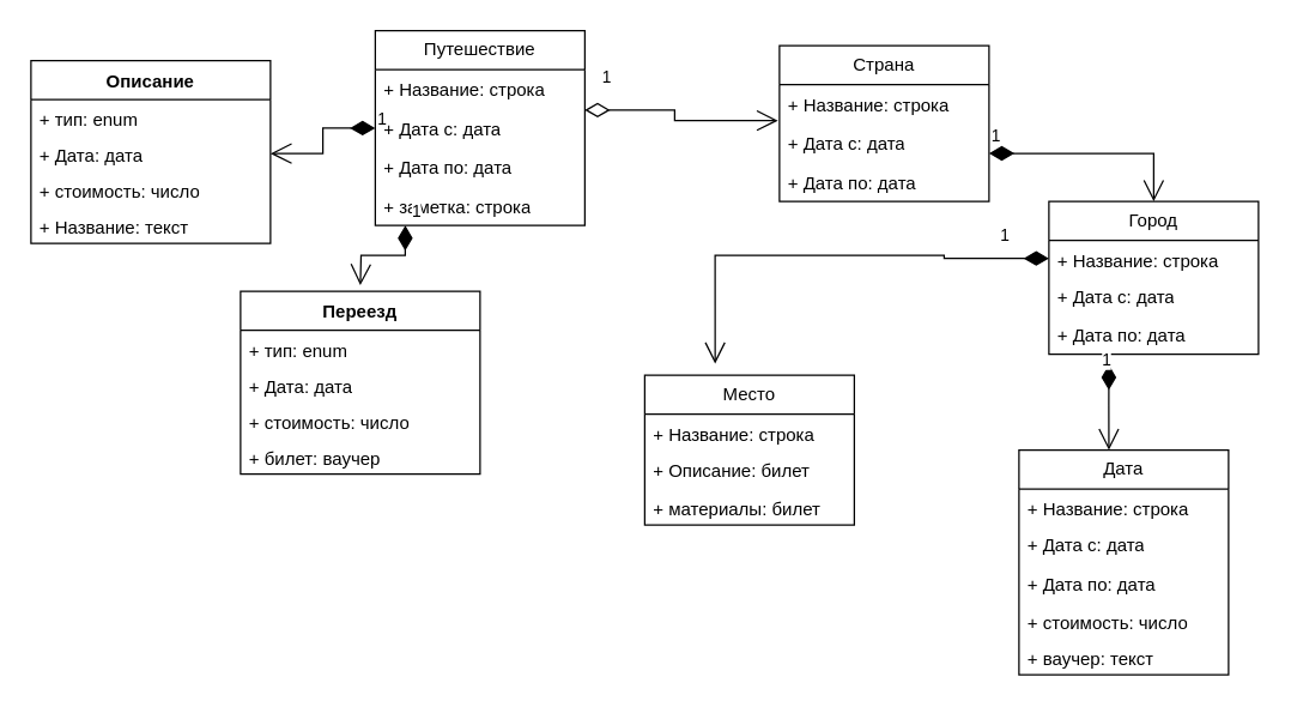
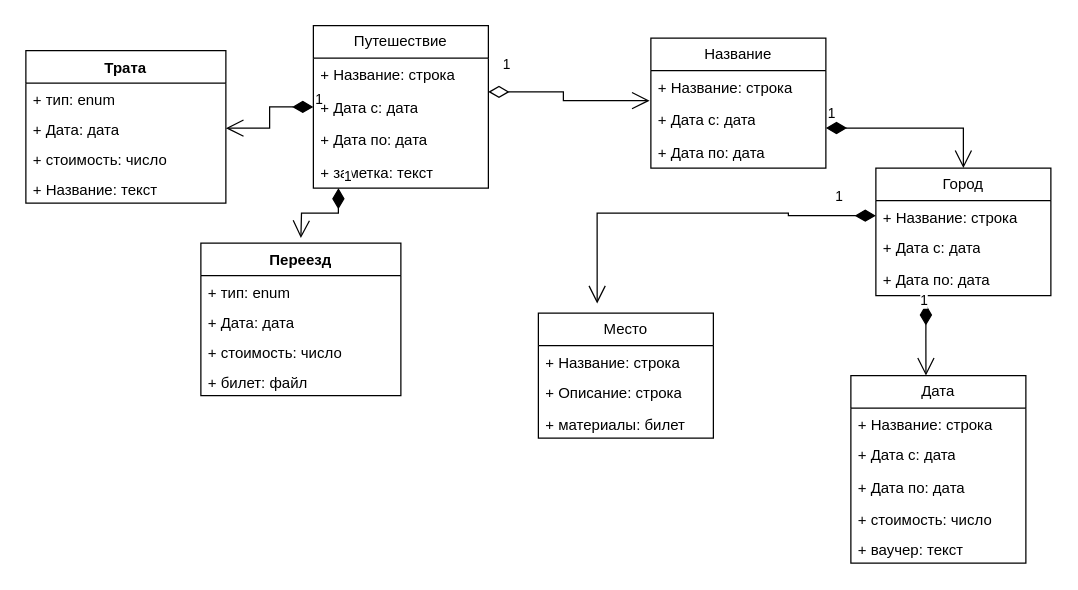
  <mxCell id="0" />
  <mxCell id="1" parent="0" />
  <mxCell id="2" value="Путешествие" style="swimlane;fontStyle=0;childLayout=stackLayout;horizontal=1;startSize=26;fillColor=none;horizontalStack=0;resizeParent=1;resizeParentMax=0;resizeLast=0;collapsible=1;marginBottom=0;whiteSpace=wrap;html=1;" parent="1" vertex="1"><mxGeometry x="250" y="20" width="140" height="130" as="geometry" /></mxCell>
  <mxCell id="3" value="+ Название: строка" style="text;strokeColor=none;fillColor=none;align=left;verticalAlign=top;spacingLeft=4;spacingRight=4;overflow=hidden;rotatable=0;points=[[0,0.5],[1,0.5]];portConstraint=eastwest;whiteSpace=wrap;html=1;" parent="2" vertex="1"><mxGeometry y="26" width="140" height="26" as="geometry" /></mxCell>
  <mxCell id="4" value="+ Дата с: дата" style="text;strokeColor=none;fillColor=none;align=left;verticalAlign=top;spacingLeft=4;spacingRight=4;overflow=hidden;rotatable=0;points=[[0,0.5],[1,0.5]];portConstraint=eastwest;whiteSpace=wrap;html=1;" parent="2" vertex="1"><mxGeometry y="52" width="140" height="26" as="geometry" /></mxCell>
  <mxCell id="5" value="+ Дата по: дата" style="text;strokeColor=none;fillColor=none;align=left;verticalAlign=top;spacingLeft=4;spacingRight=4;overflow=hidden;rotatable=0;points=[[0,0.5],[1,0.5]];portConstraint=eastwest;whiteSpace=wrap;html=1;" parent="2" vertex="1"><mxGeometry y="78" width="140" height="26" as="geometry" /></mxCell>
- <mxCell id="6" value="+ заметка: строка" style="text;strokeColor=none;fillColor=none;align=left;verticalAlign=top;spacingLeft=4;spacingRight=4;overflow=hidden;rotatable=0;points=[[0,0.5],[1,0.5]];portConstraint=eastwest;whiteSpace=wrap;html=1;" parent="2" vertex="1"><mxGeometry y="104" width="140" height="26" as="geometry" /></mxCell>
- <mxCell id="7" value="Страна" style="swimlane;fontStyle=0;childLayout=stackLayout;horizontal=1;startSize=26;fillColor=none;horizontalStack=0;resizeParent=1;resizeParentMax=0;resizeLast=0;collapsible=1;marginBottom=0;whiteSpace=wrap;html=1;" parent="1" vertex="1"><mxGeometry x="520" y="30" width="140" height="104" as="geometry" /></mxCell>
+ <mxCell id="6" value="+ заметка: текст" style="text;strokeColor=none;fillColor=none;align=left;verticalAlign=top;spacingLeft=4;spacingRight=4;overflow=hidden;rotatable=0;points=[[0,0.5],[1,0.5]];portConstraint=eastwest;whiteSpace=wrap;html=1;" parent="2" vertex="1"><mxGeometry y="104" width="140" height="26" as="geometry" /></mxCell>
+ <mxCell id="7" value="Название" style="swimlane;fontStyle=0;childLayout=stackLayout;horizontal=1;startSize=26;fillColor=none;horizontalStack=0;resizeParent=1;resizeParentMax=0;resizeLast=0;collapsible=1;marginBottom=0;whiteSpace=wrap;html=1;" parent="1" vertex="1"><mxGeometry x="520" y="30" width="140" height="104" as="geometry" /></mxCell>
  <mxCell id="8" value="+ Название: строка" style="text;strokeColor=none;fillColor=none;align=left;verticalAlign=top;spacingLeft=4;spacingRight=4;overflow=hidden;rotatable=0;points=[[0,0.5],[1,0.5]];portConstraint=eastwest;whiteSpace=wrap;html=1;" parent="7" vertex="1"><mxGeometry y="26" width="140" height="26" as="geometry" /></mxCell>
  <mxCell id="9" value="+ Дата с: дата" style="text;strokeColor=none;fillColor=none;align=left;verticalAlign=top;spacingLeft=4;spacingRight=4;overflow=hidden;rotatable=0;points=[[0,0.5],[1,0.5]];portConstraint=eastwest;whiteSpace=wrap;html=1;" parent="7" vertex="1"><mxGeometry y="52" width="140" height="26" as="geometry" /></mxCell>
  <mxCell id="10" value="+ Дата по: дата" style="text;strokeColor=none;fillColor=none;align=left;verticalAlign=top;spacingLeft=4;spacingRight=4;overflow=hidden;rotatable=0;points=[[0,0.5],[1,0.5]];portConstraint=eastwest;whiteSpace=wrap;html=1;" parent="7" vertex="1"><mxGeometry y="78" width="140" height="26" as="geometry" /></mxCell>
  <mxCell id="11" value="1" style="endArrow=open;html=1;endSize=12;startArrow=diamondThin;startSize=14;startFill=0;edgeStyle=orthogonalEdgeStyle;align=left;verticalAlign=bottom;rounded=0;entryX=-0.007;entryY=-0.077;entryDx=0;entryDy=0;entryPerimeter=0;" parent="1" source="4" edge="1"><mxGeometry x="-0.853" y="13" relative="1" as="geometry"><mxPoint x="400" y="180" as="sourcePoint" /><mxPoint x="519.02" y="79.998" as="targetPoint" /><Array as="points"><mxPoint x="450" y="73" /><mxPoint x="450" y="80" /></Array><mxPoint as="offset" /></mxGeometry></mxCell>
  <mxCell id="12" value="Город" style="swimlane;fontStyle=0;childLayout=stackLayout;horizontal=1;startSize=26;fillColor=none;horizontalStack=0;resizeParent=1;resizeParentMax=0;resizeLast=0;collapsible=1;marginBottom=0;whiteSpace=wrap;html=1;" parent="1" vertex="1"><mxGeometry x="700" y="134" width="140" height="102" as="geometry" /></mxCell>
  <mxCell id="13" value="+ Название: строка" style="text;strokeColor=none;fillColor=none;align=left;verticalAlign=top;spacingLeft=4;spacingRight=4;overflow=hidden;rotatable=0;points=[[0,0.5],[1,0.5]];portConstraint=eastwest;whiteSpace=wrap;html=1;" parent="12" vertex="1"><mxGeometry y="26" width="140" height="24" as="geometry" /></mxCell>
  <mxCell id="14" value="+ Дата с: дата" style="text;strokeColor=none;fillColor=none;align=left;verticalAlign=top;spacingLeft=4;spacingRight=4;overflow=hidden;rotatable=0;points=[[0,0.5],[1,0.5]];portConstraint=eastwest;whiteSpace=wrap;html=1;" parent="12" vertex="1"><mxGeometry y="50" width="140" height="26" as="geometry" /></mxCell>
  <mxCell id="15" value="+ Дата по: дата" style="text;strokeColor=none;fillColor=none;align=left;verticalAlign=top;spacingLeft=4;spacingRight=4;overflow=hidden;rotatable=0;points=[[0,0.5],[1,0.5]];portConstraint=eastwest;whiteSpace=wrap;html=1;" parent="12" vertex="1"><mxGeometry y="76" width="140" height="26" as="geometry" /></mxCell>
  <mxCell id="16" value="1" style="endArrow=open;html=1;endSize=12;startArrow=diamondThin;startSize=14;startFill=1;edgeStyle=orthogonalEdgeStyle;align=left;verticalAlign=bottom;rounded=0;exitX=1;exitY=0.769;exitDx=0;exitDy=0;exitPerimeter=0;entryX=0.5;entryY=0;entryDx=0;entryDy=0;" parent="1" source="9" target="12" edge="1"><mxGeometry x="-1" y="3" relative="1" as="geometry"><mxPoint x="664.06" y="84.002" as="sourcePoint" /><mxPoint x="560" y="180" as="targetPoint" /></mxGeometry></mxCell>
  <mxCell id="17" value="Место" style="swimlane;fontStyle=0;childLayout=stackLayout;horizontal=1;startSize=26;fillColor=none;horizontalStack=0;resizeParent=1;resizeParentMax=0;resizeLast=0;collapsible=1;marginBottom=0;whiteSpace=wrap;html=1;" parent="1" vertex="1"><mxGeometry x="430" y="250" width="140" height="100" as="geometry" /></mxCell>
  <mxCell id="18" value="+ Название: строка" style="text;strokeColor=none;fillColor=none;align=left;verticalAlign=top;spacingLeft=4;spacingRight=4;overflow=hidden;rotatable=0;points=[[0,0.5],[1,0.5]];portConstraint=eastwest;whiteSpace=wrap;html=1;" parent="17" vertex="1"><mxGeometry y="26" width="140" height="24" as="geometry" /></mxCell>
- <mxCell id="19" value="&lt;div&gt;+ Описание: билет&lt;br&gt;&lt;/div&gt;&lt;div&gt;&lt;br&gt;&lt;/div&gt;" style="text;strokeColor=none;fillColor=none;align=left;verticalAlign=top;spacingLeft=4;spacingRight=4;overflow=hidden;rotatable=0;points=[[0,0.5],[1,0.5]];portConstraint=eastwest;whiteSpace=wrap;html=1;" parent="17" vertex="1"><mxGeometry y="50" width="140" height="26" as="geometry" /></mxCell>
+ <mxCell id="19" value="&lt;div&gt;+ Описание: строка&lt;br&gt;&lt;/div&gt;&lt;div&gt;&lt;br&gt;&lt;/div&gt;" style="text;strokeColor=none;fillColor=none;align=left;verticalAlign=top;spacingLeft=4;spacingRight=4;overflow=hidden;rotatable=0;points=[[0,0.5],[1,0.5]];portConstraint=eastwest;whiteSpace=wrap;html=1;" parent="17" vertex="1"><mxGeometry y="50" width="140" height="26" as="geometry" /></mxCell>
  <mxCell id="20" value="+ материалы: билет" style="text;strokeColor=none;fillColor=none;align=left;verticalAlign=top;spacingLeft=4;spacingRight=4;overflow=hidden;rotatable=0;points=[[0,0.5],[1,0.5]];portConstraint=eastwest;whiteSpace=wrap;html=1;" parent="17" vertex="1"><mxGeometry y="76" width="140" height="24" as="geometry" /></mxCell>
  <mxCell id="21" value="1" style="endArrow=open;html=1;endSize=12;startArrow=diamondThin;startSize=14;startFill=1;edgeStyle=orthogonalEdgeStyle;align=left;verticalAlign=bottom;rounded=0;entryX=0.336;entryY=-0.077;entryDx=0;entryDy=0;entryPerimeter=0;exitX=0;exitY=0.5;exitDx=0;exitDy=0;" parent="1" source="13" target="17" edge="1"><mxGeometry x="-0.772" y="-6" relative="1" as="geometry"><mxPoint x="540" y="240" as="sourcePoint" /><mxPoint x="470" y="200" as="targetPoint" /><Array as="points"><mxPoint x="630" y="172" /><mxPoint x="630" y="170" /><mxPoint x="477" y="170" /></Array><mxPoint as="offset" /></mxGeometry></mxCell>
  <mxCell id="22" value="Переезд" style="swimlane;fontStyle=1;align=center;verticalAlign=top;childLayout=stackLayout;horizontal=1;startSize=26;horizontalStack=0;resizeParent=1;resizeParentMax=0;resizeLast=0;collapsible=1;marginBottom=0;whiteSpace=wrap;html=1;" parent="1" vertex="1"><mxGeometry x="160" y="194" width="160" height="122" as="geometry" /></mxCell>
  <mxCell id="23" value="+ тип: enum " style="text;strokeColor=none;fillColor=none;align=left;verticalAlign=top;spacingLeft=4;spacingRight=4;overflow=hidden;rotatable=0;points=[[0,0.5],[1,0.5]];portConstraint=eastwest;whiteSpace=wrap;html=1;" parent="22" vertex="1"><mxGeometry y="26" width="160" height="24" as="geometry" /></mxCell>
  <mxCell id="24" value="+ Дата: дата " style="text;strokeColor=none;fillColor=none;align=left;verticalAlign=top;spacingLeft=4;spacingRight=4;overflow=hidden;rotatable=0;points=[[0,0.5],[1,0.5]];portConstraint=eastwest;whiteSpace=wrap;html=1;" parent="22" vertex="1"><mxGeometry y="50" width="160" height="24" as="geometry" /></mxCell>
  <mxCell id="25" value="+ стоимость: число " style="text;strokeColor=none;fillColor=none;align=left;verticalAlign=top;spacingLeft=4;spacingRight=4;overflow=hidden;rotatable=0;points=[[0,0.5],[1,0.5]];portConstraint=eastwest;whiteSpace=wrap;html=1;" parent="22" vertex="1"><mxGeometry y="74" width="160" height="24" as="geometry" /></mxCell>
- <mxCell id="26" value="+ билет: ваучер" style="text;strokeColor=none;fillColor=none;align=left;verticalAlign=top;spacingLeft=4;spacingRight=4;overflow=hidden;rotatable=0;points=[[0,0.5],[1,0.5]];portConstraint=eastwest;whiteSpace=wrap;html=1;" parent="22" vertex="1"><mxGeometry y="98" width="160" height="24" as="geometry" /></mxCell>
+ <mxCell id="26" value="+ билет: файл" style="text;strokeColor=none;fillColor=none;align=left;verticalAlign=top;spacingLeft=4;spacingRight=4;overflow=hidden;rotatable=0;points=[[0,0.5],[1,0.5]];portConstraint=eastwest;whiteSpace=wrap;html=1;" parent="22" vertex="1"><mxGeometry y="98" width="160" height="24" as="geometry" /></mxCell>
  <mxCell id="27" value="1" style="endArrow=open;html=1;endSize=12;startArrow=diamondThin;startSize=14;startFill=1;edgeStyle=orthogonalEdgeStyle;align=left;verticalAlign=bottom;rounded=0;exitX=0.143;exitY=1;exitDx=0;exitDy=0;exitPerimeter=0;" parent="1" source="6" edge="1"><mxGeometry x="-1" y="3" relative="1" as="geometry"><mxPoint x="250" y="190" as="sourcePoint" /><mxPoint x="240" y="190" as="targetPoint" /></mxGeometry></mxCell>
  <mxCell id="28" value="Дата" style="swimlane;fontStyle=0;childLayout=stackLayout;horizontal=1;startSize=26;fillColor=none;horizontalStack=0;resizeParent=1;resizeParentMax=0;resizeLast=0;collapsible=1;marginBottom=0;whiteSpace=wrap;html=1;" parent="1" vertex="1"><mxGeometry x="680" y="300" width="140" height="150" as="geometry" /></mxCell>
  <mxCell id="29" value="+ Название: строка" style="text;strokeColor=none;fillColor=none;align=left;verticalAlign=top;spacingLeft=4;spacingRight=4;overflow=hidden;rotatable=0;points=[[0,0.5],[1,0.5]];portConstraint=eastwest;whiteSpace=wrap;html=1;" parent="28" vertex="1"><mxGeometry y="26" width="140" height="24" as="geometry" /></mxCell>
  <mxCell id="30" value="+ Дата с: дата" style="text;strokeColor=none;fillColor=none;align=left;verticalAlign=top;spacingLeft=4;spacingRight=4;overflow=hidden;rotatable=0;points=[[0,0.5],[1,0.5]];portConstraint=eastwest;whiteSpace=wrap;html=1;" parent="28" vertex="1"><mxGeometry y="50" width="140" height="26" as="geometry" /></mxCell>
  <mxCell id="31" value="+ Дата по: дата" style="text;strokeColor=none;fillColor=none;align=left;verticalAlign=top;spacingLeft=4;spacingRight=4;overflow=hidden;rotatable=0;points=[[0,0.5],[1,0.5]];portConstraint=eastwest;whiteSpace=wrap;html=1;" parent="28" vertex="1"><mxGeometry y="76" width="140" height="26" as="geometry" /></mxCell>
  <mxCell id="32" value="+ стоимость: число " style="text;strokeColor=none;fillColor=none;align=left;verticalAlign=top;spacingLeft=4;spacingRight=4;overflow=hidden;rotatable=0;points=[[0,0.5],[1,0.5]];portConstraint=eastwest;whiteSpace=wrap;html=1;" vertex="1" parent="28"><mxGeometry y="102" width="140" height="24" as="geometry" /></mxCell>
  <mxCell id="33" value="+ ваучер: текст" style="text;strokeColor=none;fillColor=none;align=left;verticalAlign=top;spacingLeft=4;spacingRight=4;overflow=hidden;rotatable=0;points=[[0,0.5],[1,0.5]];portConstraint=eastwest;whiteSpace=wrap;html=1;" parent="28" vertex="1"><mxGeometry y="126" width="140" height="24" as="geometry" /></mxCell>
  <mxCell id="34" value="1" style="endArrow=open;html=1;endSize=12;startArrow=diamondThin;startSize=14;startFill=1;edgeStyle=orthogonalEdgeStyle;align=left;verticalAlign=bottom;rounded=0;exitX=0.286;exitY=1.269;exitDx=0;exitDy=0;exitPerimeter=0;entryX=0.429;entryY=0;entryDx=0;entryDy=0;entryPerimeter=0;" parent="1" source="15" target="28" edge="1"><mxGeometry x="-0.772" y="-6" relative="1" as="geometry"><mxPoint x="646" y="190" as="sourcePoint" /><mxPoint x="720" y="280" as="targetPoint" /><Array as="points"><mxPoint x="740" y="270" /><mxPoint x="740" y="270" /></Array><mxPoint as="offset" /></mxGeometry></mxCell>
- <mxCell id="35" value="Описание" style="swimlane;fontStyle=1;align=center;verticalAlign=top;childLayout=stackLayout;horizontal=1;startSize=26;horizontalStack=0;resizeParent=1;resizeParentMax=0;resizeLast=0;collapsible=1;marginBottom=0;whiteSpace=wrap;html=1;" vertex="1" parent="1"><mxGeometry x="20" y="40" width="160" height="122" as="geometry" /></mxCell>
+ <mxCell id="35" value="Трата" style="swimlane;fontStyle=1;align=center;verticalAlign=top;childLayout=stackLayout;horizontal=1;startSize=26;horizontalStack=0;resizeParent=1;resizeParentMax=0;resizeLast=0;collapsible=1;marginBottom=0;whiteSpace=wrap;html=1;" vertex="1" parent="1"><mxGeometry x="20" y="40" width="160" height="122" as="geometry" /></mxCell>
  <mxCell id="36" value="+ тип: enum " style="text;strokeColor=none;fillColor=none;align=left;verticalAlign=top;spacingLeft=4;spacingRight=4;overflow=hidden;rotatable=0;points=[[0,0.5],[1,0.5]];portConstraint=eastwest;whiteSpace=wrap;html=1;" vertex="1" parent="35"><mxGeometry y="26" width="160" height="24" as="geometry" /></mxCell>
  <mxCell id="37" value="+ Дата: дата " style="text;strokeColor=none;fillColor=none;align=left;verticalAlign=top;spacingLeft=4;spacingRight=4;overflow=hidden;rotatable=0;points=[[0,0.5],[1,0.5]];portConstraint=eastwest;whiteSpace=wrap;html=1;" vertex="1" parent="35"><mxGeometry y="50" width="160" height="24" as="geometry" /></mxCell>
  <mxCell id="38" value="+ стоимость: число " style="text;strokeColor=none;fillColor=none;align=left;verticalAlign=top;spacingLeft=4;spacingRight=4;overflow=hidden;rotatable=0;points=[[0,0.5],[1,0.5]];portConstraint=eastwest;whiteSpace=wrap;html=1;" vertex="1" parent="35"><mxGeometry y="74" width="160" height="24" as="geometry" /></mxCell>
  <mxCell id="39" value="+ Название: текст" style="text;strokeColor=none;fillColor=none;align=left;verticalAlign=top;spacingLeft=4;spacingRight=4;overflow=hidden;rotatable=0;points=[[0,0.5],[1,0.5]];portConstraint=eastwest;whiteSpace=wrap;html=1;" vertex="1" parent="35"><mxGeometry y="98" width="160" height="24" as="geometry" /></mxCell>
  <mxCell id="40" value="1" style="endArrow=open;html=1;endSize=12;startArrow=diamondThin;startSize=14;startFill=1;edgeStyle=orthogonalEdgeStyle;align=left;verticalAlign=bottom;rounded=0;exitX=0;exitY=0.5;exitDx=0;exitDy=0;entryX=1;entryY=0.5;entryDx=0;entryDy=0;" edge="1" parent="1" source="4" target="37"><mxGeometry x="-1" y="3" relative="1" as="geometry"><mxPoint x="280" y="160" as="sourcePoint" /><mxPoint x="250" y="200" as="targetPoint" /></mxGeometry></mxCell>
